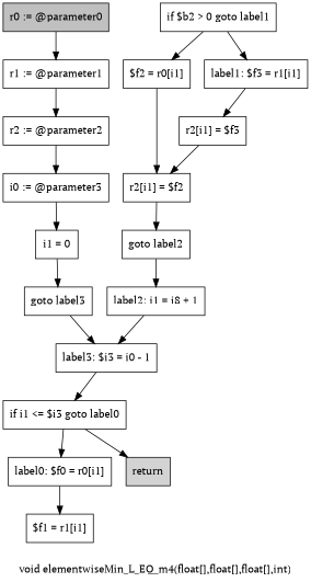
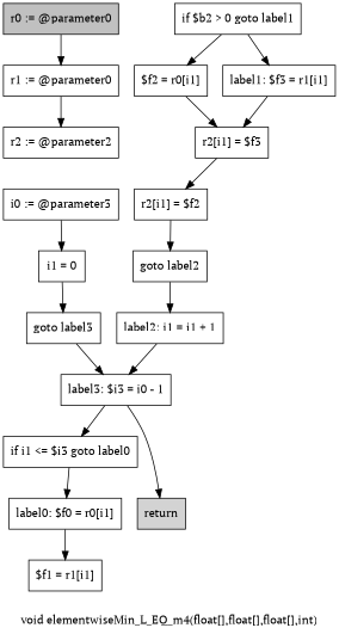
  digraph {
    fontname="PT Serif"
    label="void elementwiseMin_L_EQ_m4(float[],float[],float[],int)"
    node [fontname="PT Serif" shape=box]
    edge [fontname="PT Serif"]
    n1 [fillcolor=gray label="r0 := @parameter0" style=filled]
-   n2 [label="r1 := @parameter1"]
+   n2 [label="r1 := @parameter0"]
    n3 [label="r2 := @parameter2"]
    n4 [label="i0 := @parameter3"]
    n5 [label="i1 = 0"]
    n6 [label="goto label3"]
    n7 [label="label3: $i3 = i0 - 1"]
    n8 [label="if i1 <= $i3 goto label0"]
    n9 [label="label0: $f0 = r0[i1]"]
    n10 [fillcolor=lightgray label=return style=filled]
    n11 [label="$f1 = r1[i1]"]
    n12 [label="if $b2 > 0 goto label1"]
    n13 [label="$f2 = r0[i1]"]
    n14 [label="label1: $f3 = r1[i1]"]
    n15 [label="r2[i1] = $f2"]
    n16 [label="r2[i1] = $f3"]
    n17 [label="goto label2"]
-   n18 [label="label2: i1 = i8 + 1"]
+   n18 [label="label2: i1 = i1 + 1"]
    n1 -> n2
    n2 -> n3
-   n3 -> n4
    n4 -> n5
    n5 -> n6
    n6 -> n7
    n7 -> n8
    n8 -> n9
-   n8 -> n10
+   n7 -> n10
    n9 -> n11
    n12 -> n13
    n12 -> n14
-   n13 -> n15
+   n13 -> n16
    n14 -> n16
    n15 -> n17
    n16 -> n15
    n17 -> n18
    n18 -> n7
  }
